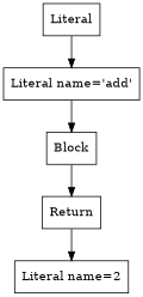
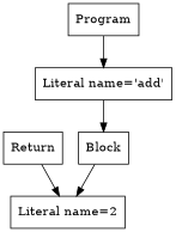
  digraph {
    node [shape=box]
    n1 [label="Literal name=2"]
    n2 [label=Return]
    n3 [label=Block]
    n4 [label="Literal name='add'"]
-   n5 [label=Literal]
+   n5 [label=Program]
    n2 -> n1
-   n3 -> n2
+   n3 -> n1
    n4 -> n3
    n5 -> n4
  }
